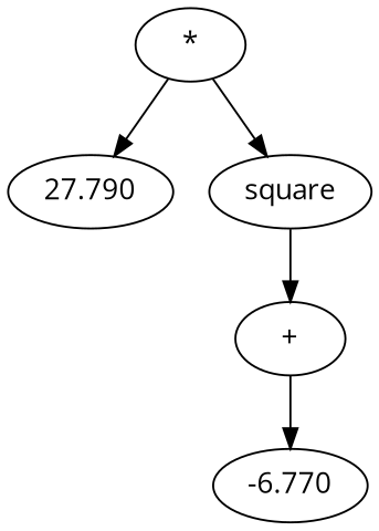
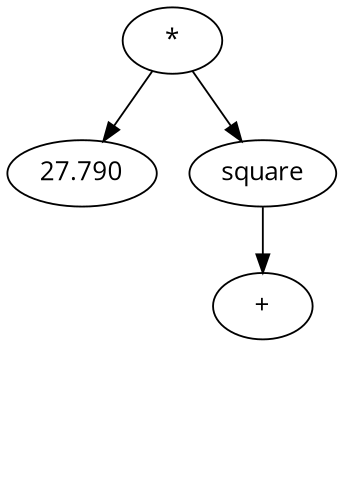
  digraph {
    fontname="Open Sans"
    ordering=out
    rankdir=TD
    node [color=black fontname="Open Sans" shape=ellipse]
    edge [fontname="Open Sans"]
    n1 [label="*"]
    n2 [label=27.790]
    n3 [label=square]
    n4 [label="+"]
-   n5 [label=-6.770]
    n1 -> n2
    n1 -> n3
    n3 -> n4
-   n4 -> n5
  }
